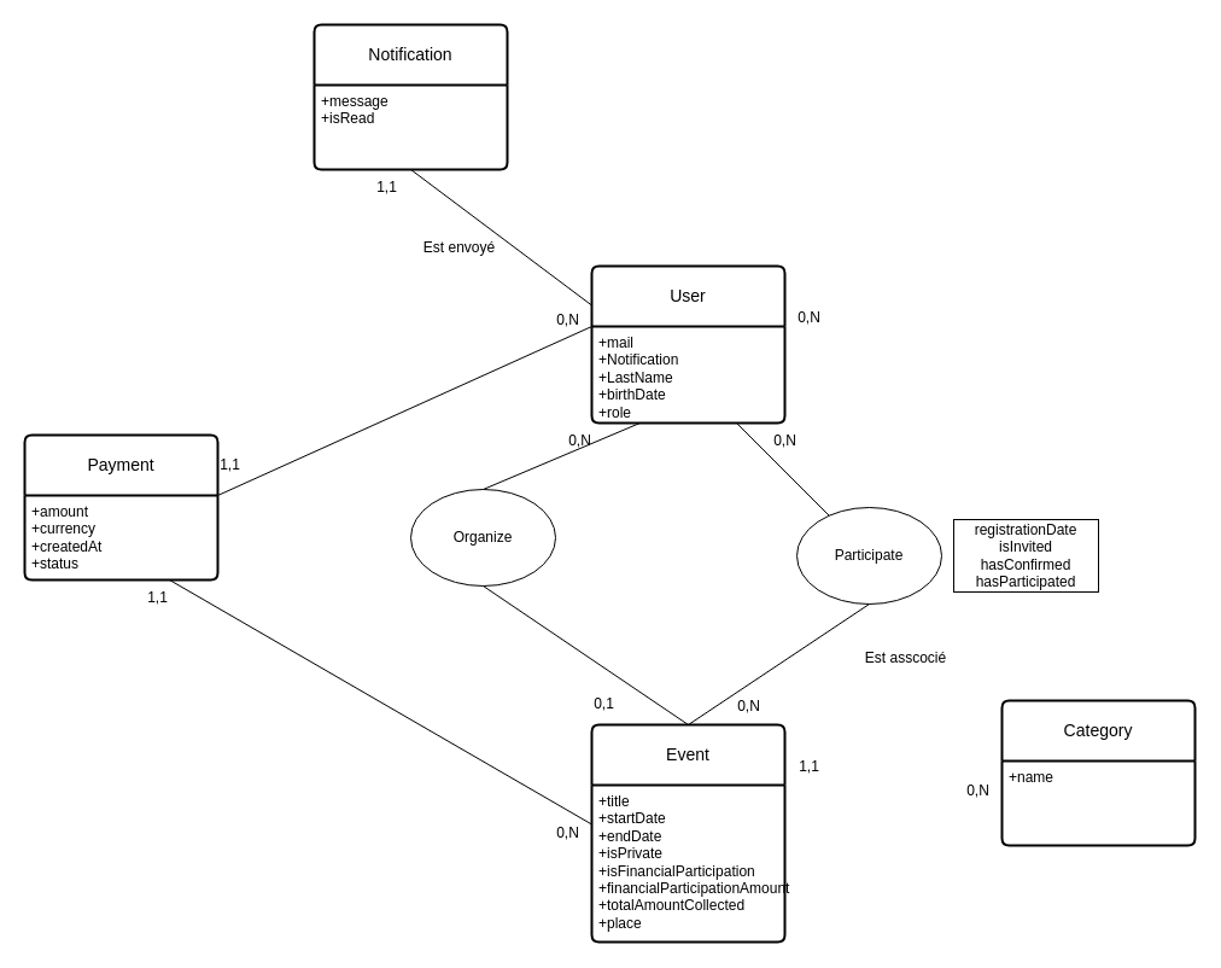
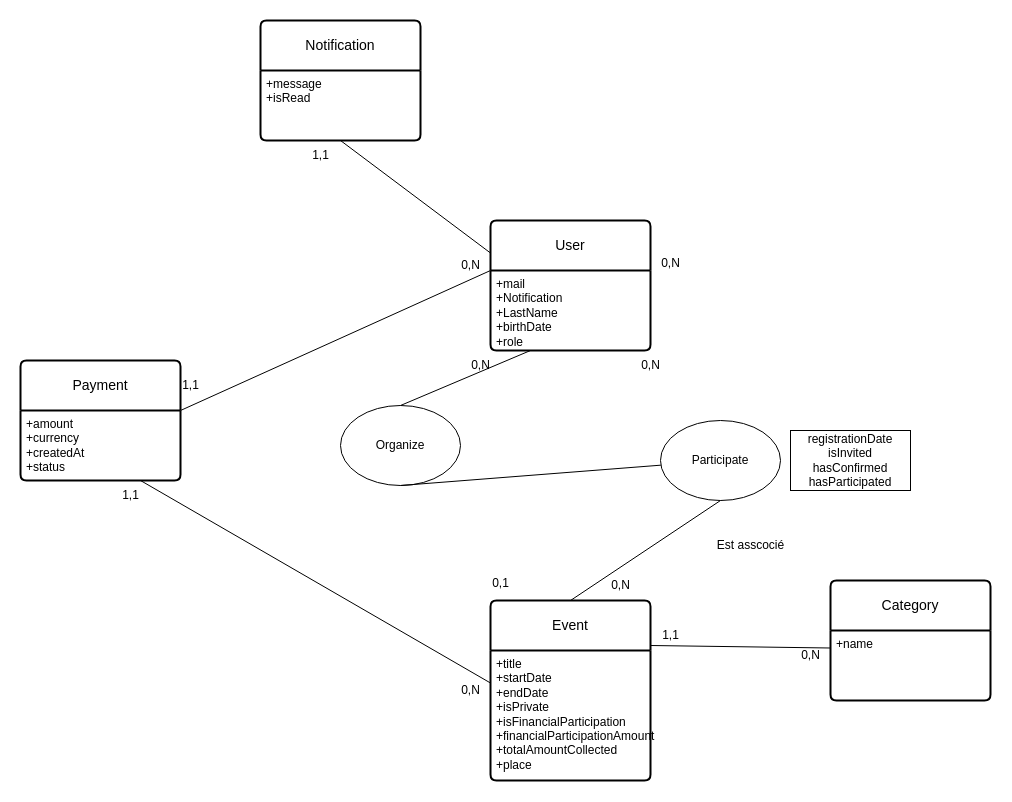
  <mxCell id="0" />
  <mxCell id="1" parent="0" />
  <mxCell id="2" value="User" style="swimlane;childLayout=stackLayout;horizontal=1;startSize=50;horizontalStack=0;rounded=1;fontSize=14;fontStyle=0;strokeWidth=2;resizeParent=0;resizeLast=1;shadow=0;dashed=0;align=center;arcSize=4;whiteSpace=wrap;html=1;" parent="1" vertex="1"><mxGeometry x="490" y="220" width="160" height="130" as="geometry"><mxRectangle x="310" y="240" width="70" height="50" as="alternateBounds" /></mxGeometry></mxCell>
  <mxCell id="3" value="+mail&lt;br&gt;+Notification&lt;br&gt;+LastName&lt;br&gt;+birthDate&lt;br&gt;+role" style="align=left;strokeColor=none;fillColor=none;spacingLeft=4;fontSize=12;verticalAlign=top;resizable=0;rotatable=0;part=1;html=1;" parent="2" vertex="1"><mxGeometry y="50" width="160" height="80" as="geometry" /></mxCell>
  <mxCell id="4" value="Event" style="swimlane;childLayout=stackLayout;horizontal=1;startSize=50;horizontalStack=0;rounded=1;fontSize=14;fontStyle=0;strokeWidth=2;resizeParent=0;resizeLast=1;shadow=0;dashed=0;align=center;arcSize=4;whiteSpace=wrap;html=1;" parent="1" vertex="1"><mxGeometry x="490" y="600" width="160" height="180" as="geometry" /></mxCell>
  <mxCell id="5" value="+title&lt;br&gt;+startDate&lt;br&gt;+endDate&lt;br&gt;+isPrivate&lt;br&gt;+isFinancialParticipation&lt;br&gt;+financialParticipationAmount&lt;br&gt;+totalAmountCollected&lt;br&gt;+place" style="align=left;strokeColor=none;fillColor=none;spacingLeft=4;fontSize=12;verticalAlign=top;resizable=0;rotatable=0;part=1;html=1;" parent="4" vertex="1"><mxGeometry y="50" width="160" height="130" as="geometry" /></mxCell>
  <mxCell id="6" value="Notification" style="swimlane;childLayout=stackLayout;horizontal=1;startSize=50;horizontalStack=0;rounded=1;fontSize=14;fontStyle=0;strokeWidth=2;resizeParent=0;resizeLast=1;shadow=0;dashed=0;align=center;arcSize=4;whiteSpace=wrap;html=1;" parent="1" vertex="1"><mxGeometry x="260" y="20" width="160" height="120" as="geometry" /></mxCell>
  <mxCell id="7" value="+message&lt;br&gt;+isRead" style="align=left;strokeColor=none;fillColor=none;spacingLeft=4;fontSize=12;verticalAlign=top;resizable=0;rotatable=0;part=1;html=1;" parent="6" vertex="1"><mxGeometry y="50" width="160" height="70" as="geometry" /></mxCell>
  <mxCell id="8" value="Payment" style="swimlane;childLayout=stackLayout;horizontal=1;startSize=50;horizontalStack=0;rounded=1;fontSize=14;fontStyle=0;strokeWidth=2;resizeParent=0;resizeLast=1;shadow=0;dashed=0;align=center;arcSize=4;whiteSpace=wrap;html=1;" parent="1" vertex="1"><mxGeometry x="20" y="360" width="160" height="120" as="geometry" /></mxCell>
  <mxCell id="9" value="+amount&lt;br&gt;+currency&lt;br&gt;+createdAt&lt;br&gt;+status&lt;br&gt;" style="align=left;strokeColor=none;fillColor=none;spacingLeft=4;fontSize=12;verticalAlign=top;resizable=0;rotatable=0;part=1;html=1;" parent="8" vertex="1"><mxGeometry y="50" width="160" height="70" as="geometry" /></mxCell>
  <mxCell id="10" value="Category" style="swimlane;childLayout=stackLayout;horizontal=1;startSize=50;horizontalStack=0;rounded=1;fontSize=14;fontStyle=0;strokeWidth=2;resizeParent=0;resizeLast=1;shadow=0;dashed=0;align=center;arcSize=4;whiteSpace=wrap;html=1;" parent="1" vertex="1"><mxGeometry x="830" y="580" width="160" height="120" as="geometry" /></mxCell>
  <mxCell id="11" value="+name" style="align=left;strokeColor=none;fillColor=none;spacingLeft=4;fontSize=12;verticalAlign=top;resizable=0;rotatable=0;part=1;html=1;" parent="10" vertex="1"><mxGeometry y="50" width="160" height="70" as="geometry" /></mxCell>
  <mxCell id="12" value="Participate" style="ellipse;whiteSpace=wrap;html=1;" parent="1" vertex="1"><mxGeometry x="660" y="420" width="120" height="80" as="geometry" /></mxCell>
  <mxCell id="13" value="" style="endArrow=none;html=1;rounded=0;entryX=1;entryY=0;entryDx=0;entryDy=0;exitX=0;exitY=0;exitDx=0;exitDy=0;" parent="1" source="3" target="9" edge="1"><mxGeometry width="50" height="50" relative="1" as="geometry"><mxPoint x="570" y="340" as="sourcePoint" /><mxPoint x="620" y="240" as="targetPoint" /></mxGeometry></mxCell>
  <mxCell id="14" value="" style="endArrow=none;html=1;rounded=0;entryX=0.5;entryY=1;entryDx=0;entryDy=0;exitX=0;exitY=0.25;exitDx=0;exitDy=0;" parent="1" source="2" target="7" edge="1"><mxGeometry width="50" height="50" relative="1" as="geometry"><mxPoint x="480" y="290" as="sourcePoint" /><mxPoint x="620" y="240" as="targetPoint" /></mxGeometry></mxCell>
  <mxCell id="15" value="1,1" style="text;html=1;align=center;verticalAlign=middle;resizable=0;points=[];autosize=1;strokeColor=none;fillColor=none;" parent="1" vertex="1"><mxGeometry x="300" y="140" width="40" height="30" as="geometry" /></mxCell>
  <mxCell id="16" value="0,N" style="text;html=1;align=center;verticalAlign=middle;resizable=0;points=[];autosize=1;strokeColor=none;fillColor=none;" parent="1" vertex="1"><mxGeometry x="450" y="250" width="40" height="30" as="geometry" /></mxCell>
  <mxCell id="17" value="0,N" style="text;html=1;align=center;verticalAlign=middle;resizable=0;points=[];autosize=1;strokeColor=none;fillColor=none;" parent="1" vertex="1"><mxGeometry x="650" y="248" width="40" height="30" as="geometry" /></mxCell>
  <mxCell id="18" value="1,1" style="text;html=1;align=center;verticalAlign=middle;resizable=0;points=[];autosize=1;strokeColor=none;fillColor=none;" parent="1" vertex="1"><mxGeometry x="170" y="370" width="40" height="30" as="geometry" /></mxCell>
- <mxCell id="19" value="" style="endArrow=none;html=1;rounded=0;" parent="1" source="12" target="3" edge="1"><mxGeometry width="50" height="50" relative="1" as="geometry"><mxPoint x="570" y="390" as="sourcePoint" /><mxPoint x="720" y="320" as="targetPoint" /></mxGeometry></mxCell>
  <mxCell id="20" value="0,N" style="text;html=1;align=center;verticalAlign=middle;resizable=0;points=[];autosize=1;strokeColor=none;fillColor=none;" parent="1" vertex="1"><mxGeometry x="630" y="350" width="40" height="30" as="geometry" /></mxCell>
  <mxCell id="21" value="" style="endArrow=none;html=1;rounded=0;exitX=0.5;exitY=1;exitDx=0;exitDy=0;entryX=0.5;entryY=0;entryDx=0;entryDy=0;" parent="1" source="12" target="4" edge="1"><mxGeometry width="50" height="50" relative="1" as="geometry"><mxPoint x="570" y="490" as="sourcePoint" /><mxPoint x="620" y="440" as="targetPoint" /></mxGeometry></mxCell>
  <mxCell id="22" value="0,N" style="text;html=1;align=center;verticalAlign=middle;resizable=0;points=[];autosize=1;strokeColor=none;fillColor=none;" parent="1" vertex="1"><mxGeometry x="600" y="570" width="40" height="30" as="geometry" /></mxCell>
+ <mxCell id="23" value="" style="endArrow=none;html=1;rounded=0;entryX=1;entryY=0.25;entryDx=0;entryDy=0;exitX=0;exitY=0.25;exitDx=0;exitDy=0;" parent="1" source="11" target="4" edge="1"><mxGeometry width="50" height="50" relative="1" as="geometry"><mxPoint x="570" y="690" as="sourcePoint" /><mxPoint x="620" y="640" as="targetPoint" /></mxGeometry></mxCell>
  <mxCell id="24" value="1,1" style="text;html=1;align=center;verticalAlign=middle;resizable=0;points=[];autosize=1;strokeColor=none;fillColor=none;" parent="1" vertex="1"><mxGeometry x="650" y="620" width="40" height="30" as="geometry" /></mxCell>
  <mxCell id="25" value="0,N" style="text;html=1;align=center;verticalAlign=middle;resizable=0;points=[];autosize=1;strokeColor=none;fillColor=none;" parent="1" vertex="1"><mxGeometry x="790" y="640" width="40" height="30" as="geometry" /></mxCell>
  <mxCell id="26" value="registrationDate&lt;br&gt;isInvited&lt;br&gt;hasConfirmed&lt;br&gt;hasParticipated" style="rounded=0;whiteSpace=wrap;html=1;" parent="1" vertex="1"><mxGeometry x="790" y="430" width="120" height="60" as="geometry" /></mxCell>
- <mxCell id="27" value="Est envoyé" style="text;html=1;align=center;verticalAlign=middle;resizable=0;points=[];autosize=1;strokeColor=none;fillColor=none;" parent="1" vertex="1"><mxGeometry x="340" y="190" width="80" height="30" as="geometry" /></mxCell>
  <mxCell id="28" value="Est asscocié" style="text;html=1;align=center;verticalAlign=middle;resizable=0;points=[];autosize=1;strokeColor=none;fillColor=none;" parent="1" vertex="1"><mxGeometry x="705" y="530" width="90" height="30" as="geometry" /></mxCell>
  <mxCell id="29" value="Organize" style="ellipse;whiteSpace=wrap;html=1;" vertex="1" parent="1"><mxGeometry x="340" y="405" width="120" height="80" as="geometry" /></mxCell>
  <mxCell id="30" value="" style="endArrow=none;html=1;rounded=0;exitX=0.5;exitY=0;exitDx=0;exitDy=0;entryX=0.25;entryY=1;entryDx=0;entryDy=0;" edge="1" parent="1" source="29" target="3"><mxGeometry width="50" height="50" relative="1" as="geometry"><mxPoint x="255" y="400" as="sourcePoint" /><mxPoint x="420" y="320" as="targetPoint" /></mxGeometry></mxCell>
- <mxCell id="31" value="" style="endArrow=none;html=1;rounded=0;exitX=0.5;exitY=1;exitDx=0;exitDy=0;entryX=0.5;entryY=0;entryDx=0;entryDy=0;" edge="1" parent="1" source="29" target="4"><mxGeometry width="50" height="50" relative="1" as="geometry"><mxPoint x="255" y="500" as="sourcePoint" /><mxPoint x="255" y="610" as="targetPoint" /></mxGeometry></mxCell>
+ <mxCell id="31" value="" style="endArrow=none;html=1;rounded=0;exitX=0.5;exitY=1;exitDx=0;exitDy=0;" edge="1" parent="1" source="29" target="12"><mxGeometry width="50" height="50" relative="1" as="geometry"><mxPoint x="255" y="500" as="sourcePoint" /><mxPoint x="255" y="610" as="targetPoint" /></mxGeometry></mxCell>
  <mxCell id="32" value="0,1" style="text;html=1;align=center;verticalAlign=middle;resizable=0;points=[];autosize=1;strokeColor=none;fillColor=none;" vertex="1" parent="1"><mxGeometry x="480" y="568" width="40" height="30" as="geometry" /></mxCell>
  <mxCell id="33" value="0,N" style="text;html=1;align=center;verticalAlign=middle;resizable=0;points=[];autosize=1;strokeColor=none;fillColor=none;" vertex="1" parent="1"><mxGeometry x="460" y="350" width="40" height="30" as="geometry" /></mxCell>
  <mxCell id="34" value="" style="endArrow=none;html=1;rounded=0;exitX=0;exitY=0.25;exitDx=0;exitDy=0;" edge="1" parent="1" source="5"><mxGeometry width="50" height="50" relative="1" as="geometry"><mxPoint x="90" y="530" as="sourcePoint" /><mxPoint x="140" y="480" as="targetPoint" /></mxGeometry></mxCell>
  <mxCell id="35" value="0,N" style="text;html=1;align=center;verticalAlign=middle;resizable=0;points=[];autosize=1;strokeColor=none;fillColor=none;" vertex="1" parent="1"><mxGeometry x="450" y="675" width="40" height="30" as="geometry" /></mxCell>
  <mxCell id="36" value="1,1" style="text;html=1;align=center;verticalAlign=middle;resizable=0;points=[];autosize=1;strokeColor=none;fillColor=none;" vertex="1" parent="1"><mxGeometry x="110" y="480" width="40" height="30" as="geometry" /></mxCell>
